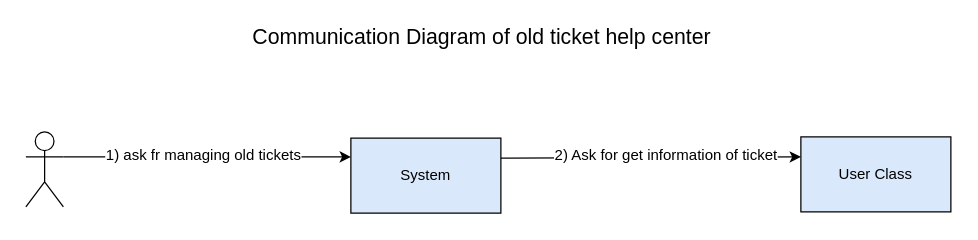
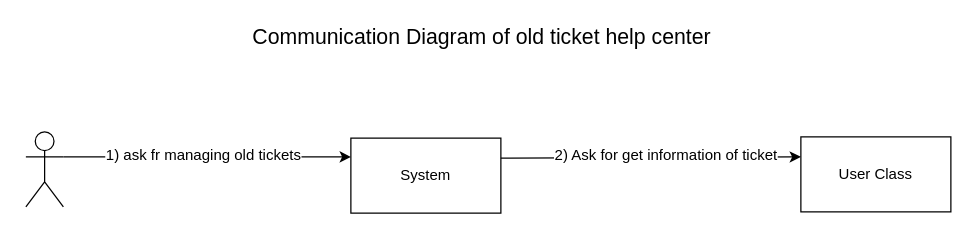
  <mxCell id="0" />
  <mxCell id="1" parent="0" />
  <mxCell id="2" value="" style="shape=umlActor;verticalLabelPosition=bottom;labelBackgroundColor=#ffffff;verticalAlign=top;html=1;outlineConnect=0;" vertex="1" parent="1"><mxGeometry x="20" y="105" width="30" height="60" as="geometry" /></mxCell>
- <mxCell id="3" value="System" style="rounded=0;whiteSpace=wrap;html=1;fillColor=#dae8fc;" vertex="1" parent="1"><mxGeometry x="280" y="110" width="120" height="60" as="geometry" /></mxCell>
- <mxCell id="4" value="&lt;span&gt;User Class&lt;/span&gt;" style="rounded=0;whiteSpace=wrap;html=1;fillColor=#dae8fc;" vertex="1" parent="1"><mxGeometry x="640" y="109" width="120" height="60" as="geometry" /></mxCell>
+ <mxCell id="3" value="System" style="rounded=0;whiteSpace=wrap;html=1;" vertex="1" parent="1"><mxGeometry x="280" y="110" width="120" height="60" as="geometry" /></mxCell>
+ <mxCell id="4" value="&lt;span&gt;User Class&lt;/span&gt;" style="rounded=0;whiteSpace=wrap;html=1;" vertex="1" parent="1"><mxGeometry x="640" y="109" width="120" height="60" as="geometry" /></mxCell>
  <mxCell id="5" value="" style="endArrow=classic;html=1;entryX=0;entryY=0.25;entryDx=0;entryDy=0;exitX=1;exitY=0.333;exitDx=0;exitDy=0;exitPerimeter=0;" edge="1" parent="1" source="2" target="3"><mxGeometry width="50" height="50" relative="1" as="geometry"><mxPoint x="100" y="175" as="sourcePoint" /><mxPoint x="150" y="125" as="targetPoint" /></mxGeometry></mxCell>
  <mxCell id="6" value="&lt;span&gt;1) ask fr managing old tickets&lt;/span&gt;&lt;br&gt;" style="text;html=1;resizable=0;points=[];align=center;verticalAlign=middle;labelBackgroundColor=#ffffff;" vertex="1" connectable="0" parent="5"><mxGeometry x="-0.035" y="1" relative="1" as="geometry"><mxPoint as="offset" /></mxGeometry></mxCell>
  <mxCell id="7" value="" style="endArrow=classic;html=1;exitX=1;exitY=0.25;exitDx=0;exitDy=0;entryX=0;entryY=0.25;entryDx=0;entryDy=0;" edge="1" parent="1"><mxGeometry width="50" height="50" relative="1" as="geometry"><mxPoint x="400" y="126" as="sourcePoint" /><mxPoint x="640" y="125" as="targetPoint" /></mxGeometry></mxCell>
  <mxCell id="8" value="&lt;span&gt;2) Ask for get information of ticket&lt;/span&gt;&lt;br&gt;" style="text;html=1;resizable=0;points=[];align=center;verticalAlign=middle;labelBackgroundColor=#ffffff;" vertex="1" connectable="0" parent="7"><mxGeometry x="0.208" relative="1" as="geometry"><mxPoint x="-13" y="-2" as="offset" /></mxGeometry></mxCell>
  <mxCell id="9" value="&lt;font style=&quot;font-size: 17px&quot;&gt;Communication Diagram of old ticket help center&lt;/font&gt;" style="text;html=1;strokeColor=none;fillColor=none;align=center;verticalAlign=middle;whiteSpace=wrap;rounded=0;" vertex="1" parent="1"><mxGeometry x="145" y="20" width="480" height="20" as="geometry" /></mxCell>
